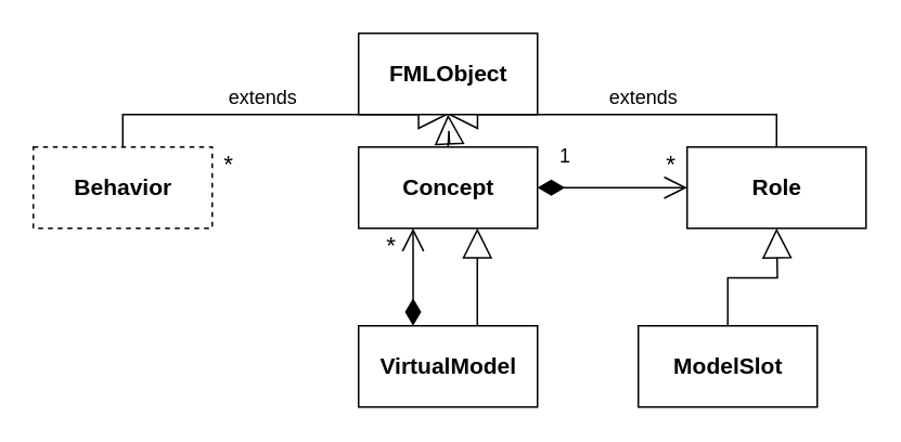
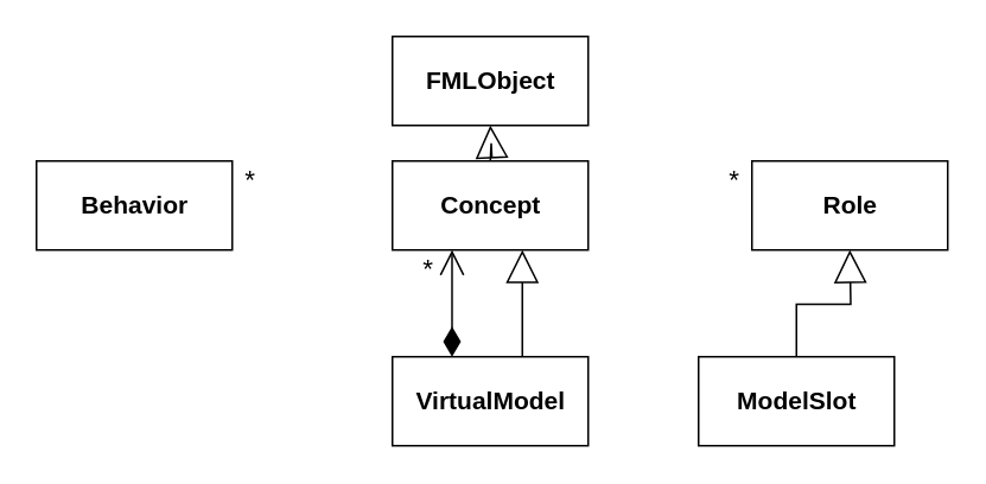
  <mxCell id="0" />
  <mxCell id="1" parent="0" />
- <mxCell id="2" value="extends" style="endArrow=block;endSize=16;endFill=0;html=1;rounded=0;edgeStyle=orthogonalEdgeStyle;exitX=0.5;exitY=0;exitDx=0;exitDy=0;entryX=0.5;entryY=1;entryDx=0;entryDy=0;fontSize=12;" parent="1" source="15" target="10" edge="1"><mxGeometry x="-0.036" y="10" width="160" relative="1" as="geometry"><mxPoint x="55" y="90" as="sourcePoint" /><mxPoint x="275" y="30" as="targetPoint" /><mxPoint as="offset" /><Array as="points"><mxPoint x="75" y="70" /><mxPoint x="275" y="70" /></Array></mxGeometry></mxCell>
  <mxCell id="3" value="" style="endArrow=block;endSize=16;endFill=0;html=1;rounded=0;edgeStyle=orthogonalEdgeStyle;exitX=0.5;exitY=0;exitDx=0;exitDy=0;entryX=0.5;entryY=1;entryDx=0;entryDy=0;" parent="1" target="10" edge="1"><mxGeometry x="-0.036" y="10" width="160" relative="1" as="geometry"><mxPoint x="275" y="90" as="sourcePoint" /><mxPoint x="275" y="30" as="targetPoint" /><mxPoint as="offset" /></mxGeometry></mxCell>
- <mxCell id="4" value="extends" style="endArrow=block;endSize=16;endFill=0;html=1;rounded=0;edgeStyle=orthogonalEdgeStyle;exitX=0.5;exitY=0;exitDx=0;exitDy=0;entryX=0.5;entryY=1;entryDx=0;entryDy=0;fontSize=12;" parent="1" source="13" target="10" edge="1"><mxGeometry x="-0.08" y="-10" width="160" relative="1" as="geometry"><mxPoint x="477" y="90" as="sourcePoint" /><mxPoint x="275" y="30" as="targetPoint" /><mxPoint as="offset" /><Array as="points"><mxPoint x="477" y="70" /><mxPoint x="275" y="70" /></Array></mxGeometry></mxCell>
- <mxCell id="5" value="1" style="endArrow=open;html=1;endSize=12;startArrow=diamondThin;startSize=14;startFill=1;edgeStyle=orthogonalEdgeStyle;align=left;verticalAlign=bottom;rounded=0;exitX=1;exitY=0.5;exitDx=0;exitDy=0;entryX=0;entryY=0.5;entryDx=0;entryDy=0;fontSize=12;" parent="1" source="11" target="13" edge="1"><mxGeometry x="-0.75" y="10" relative="1" as="geometry"><mxPoint x="330" y="125" as="sourcePoint" /><mxPoint x="422" y="125" as="targetPoint" /><mxPoint as="offset" /><Array as="points" /></mxGeometry></mxCell>
  <mxCell id="6" value="&lt;font style=&quot;font-size: 15px&quot;&gt;*&lt;/font&gt;" style="text;html=1;align=center;verticalAlign=middle;resizable=0;points=[];autosize=1;strokeColor=none;" parent="1" vertex="1"><mxGeometry x="402" y="90" width="20" height="20" as="geometry" /></mxCell>
  <mxCell id="7" value="&lt;font style=&quot;font-size: 15px&quot;&gt;*&lt;/font&gt;" style="text;html=1;align=center;verticalAlign=middle;resizable=0;points=[];autosize=1;strokeColor=none;" parent="1" vertex="1"><mxGeometry x="130" y="90" width="20" height="20" as="geometry" /></mxCell>
  <mxCell id="8" value="" style="endArrow=block;endSize=16;endFill=0;html=1;rounded=0;edgeStyle=orthogonalEdgeStyle;exitX=0.5;exitY=0;exitDx=0;exitDy=0;entryX=0.5;entryY=1;entryDx=0;entryDy=0;" parent="1" edge="1"><mxGeometry width="160" relative="1" as="geometry"><mxPoint x="293" y="200" as="sourcePoint" /><mxPoint x="293" y="140" as="targetPoint" /></mxGeometry></mxCell>
  <mxCell id="9" value="" style="endArrow=block;endSize=16;endFill=0;html=1;rounded=0;edgeStyle=orthogonalEdgeStyle;exitX=0.5;exitY=0;exitDx=0;exitDy=0;" parent="1" source="14" edge="1"><mxGeometry width="160" relative="1" as="geometry"><mxPoint x="477" y="213" as="sourcePoint" /><mxPoint x="477" y="140" as="targetPoint" /></mxGeometry></mxCell>
  <mxCell id="10" value="FMLObject" style="html=1;fontStyle=1;fontSize=14;" parent="1" vertex="1"><mxGeometry x="220" y="20" width="110" height="50" as="geometry" /></mxCell>
  <mxCell id="11" value="Concept" style="html=1;fontStyle=1;fontSize=14;" parent="1" vertex="1"><mxGeometry x="220" y="90" width="110" height="50" as="geometry" /></mxCell>
  <mxCell id="12" value="VirtualModel" style="html=1;fontStyle=1;fontSize=14;" parent="1" vertex="1"><mxGeometry x="220" y="200" width="110" height="50" as="geometry" /></mxCell>
  <mxCell id="13" value="Role" style="html=1;fontStyle=1;fontSize=14;" parent="1" vertex="1"><mxGeometry x="422" y="90" width="110" height="50" as="geometry" /></mxCell>
  <mxCell id="14" value="ModelSlot" style="html=1;fontStyle=1;fontSize=14;" parent="1" vertex="1"><mxGeometry x="392" y="200" width="110" height="50" as="geometry" /></mxCell>
- <mxCell id="15" value="Behavior" style="html=1;fontStyle=1;fontSize=14;dashed=1;" parent="1" vertex="1"><mxGeometry x="20" y="90" width="110" height="50" as="geometry" /></mxCell>
+ <mxCell id="15" value="Behavior" style="html=1;fontStyle=1;fontSize=14;" parent="1" vertex="1"><mxGeometry x="20" y="90" width="110" height="50" as="geometry" /></mxCell>
  <mxCell id="16" value="" style="endArrow=open;html=1;entryX=0.25;entryY=1;entryDx=0;entryDy=0;exitX=0.25;exitY=0;exitDx=0;exitDy=0;startArrow=diamondThin;startFill=1;rounded=0;fontSize=12;align=left;verticalAlign=bottom;endSize=12;startSize=14;" edge="1" parent="1"><mxGeometry width="50" height="50" relative="1" as="geometry"><mxPoint x="253.5" y="200" as="sourcePoint" /><mxPoint x="253.5" y="140" as="targetPoint" /></mxGeometry></mxCell>
  <mxCell id="17" value="&lt;font style=&quot;font-size: 15px&quot;&gt;*&lt;/font&gt;" style="text;html=1;align=center;verticalAlign=middle;resizable=0;points=[];autosize=1;strokeColor=none;" vertex="1" parent="1"><mxGeometry x="230" y="140" width="20" height="20" as="geometry" /></mxCell>
